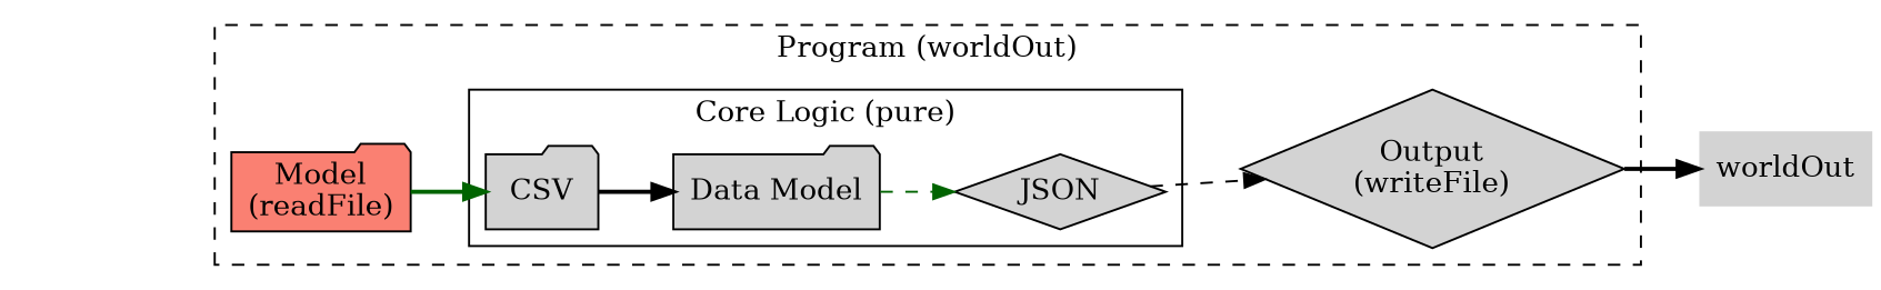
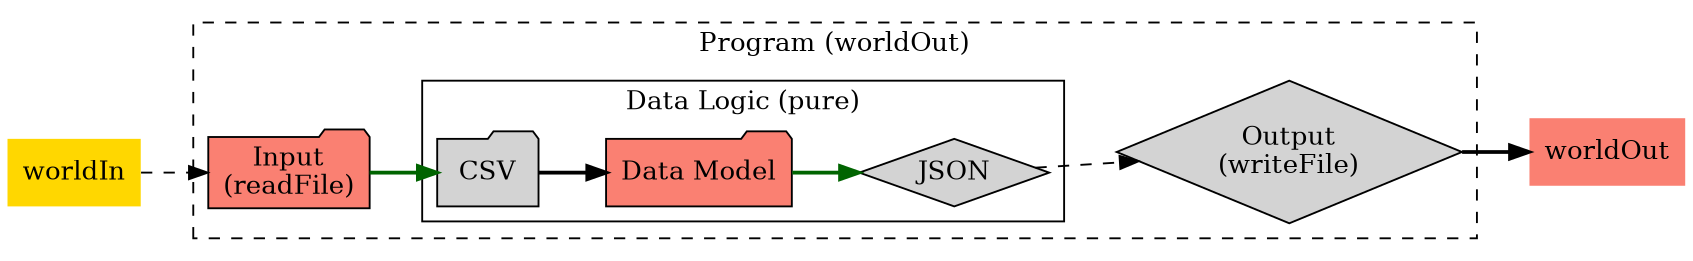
  digraph {
    rankdir=LR
    node [fillcolor=lightgrey shape=folder style=filled]
    edge [color=black style=bold]
    n1 [label=CSV]
-   n2 [label="Data Model"]
+   n2 [fillcolor=salmon label="Data Model"]
    n3 [label=JSON shape=diamond]
-   n4 [fillcolor=salmon label="Model\n(readFile)"]
+   n4 [fillcolor=salmon label="Input\n(readFile)"]
    n5 [label="Output\n(writeFile)" shape=diamond]
-   worldOut [shape=none]
+   worldOut [fillcolor=salmon shape=none]
+   worldIn [fillcolor=gold shape=none]
    subgraph cluster_1 {
      label="Program (worldOut)"
      style=dashed
      n4
      n5
      subgraph cluster_2 {
-       label="Core Logic (pure)"
+       label="Data Logic (pure)"
        style=solid
        n1
        n2
        n3
      }
    }
    n1 -> n2
-   n2 -> n3 [color=darkgreen style=dashed]
+   n2 -> n3 [color=darkgreen]
    n3 -> n5 [style=dashed]
    n4 -> n1 [color=darkgreen]
    n5 -> worldOut
+   worldIn -> n4 [style=dashed]
  }
